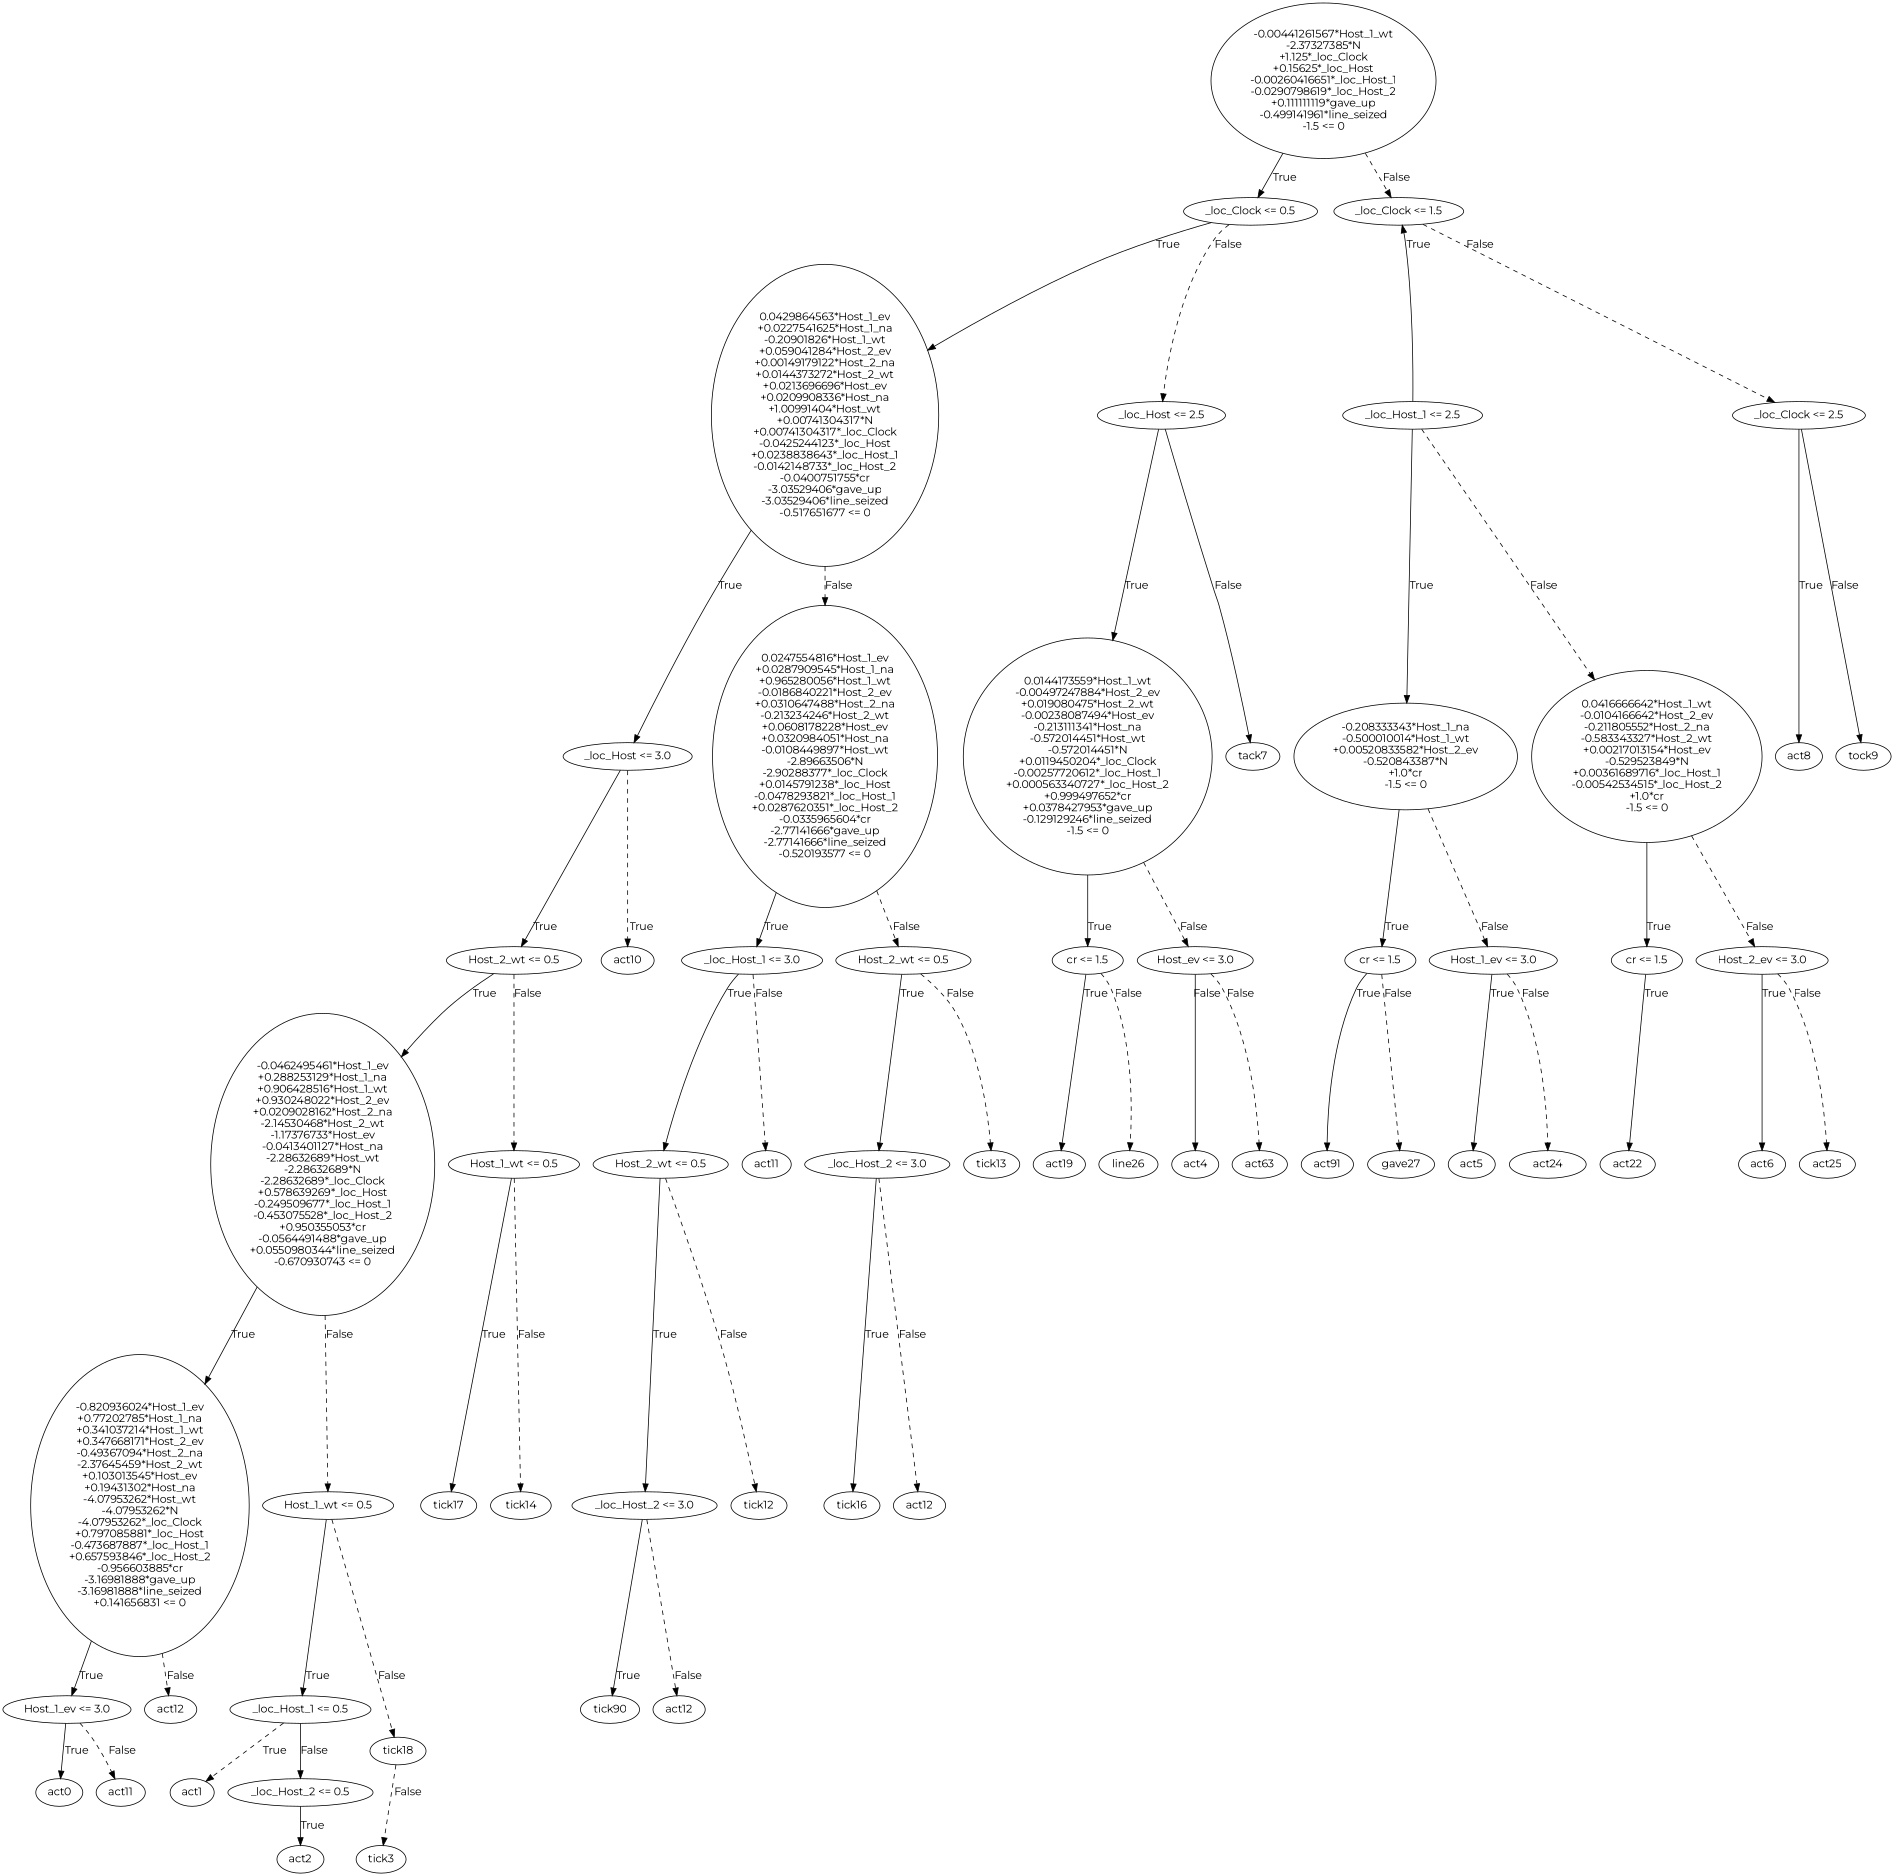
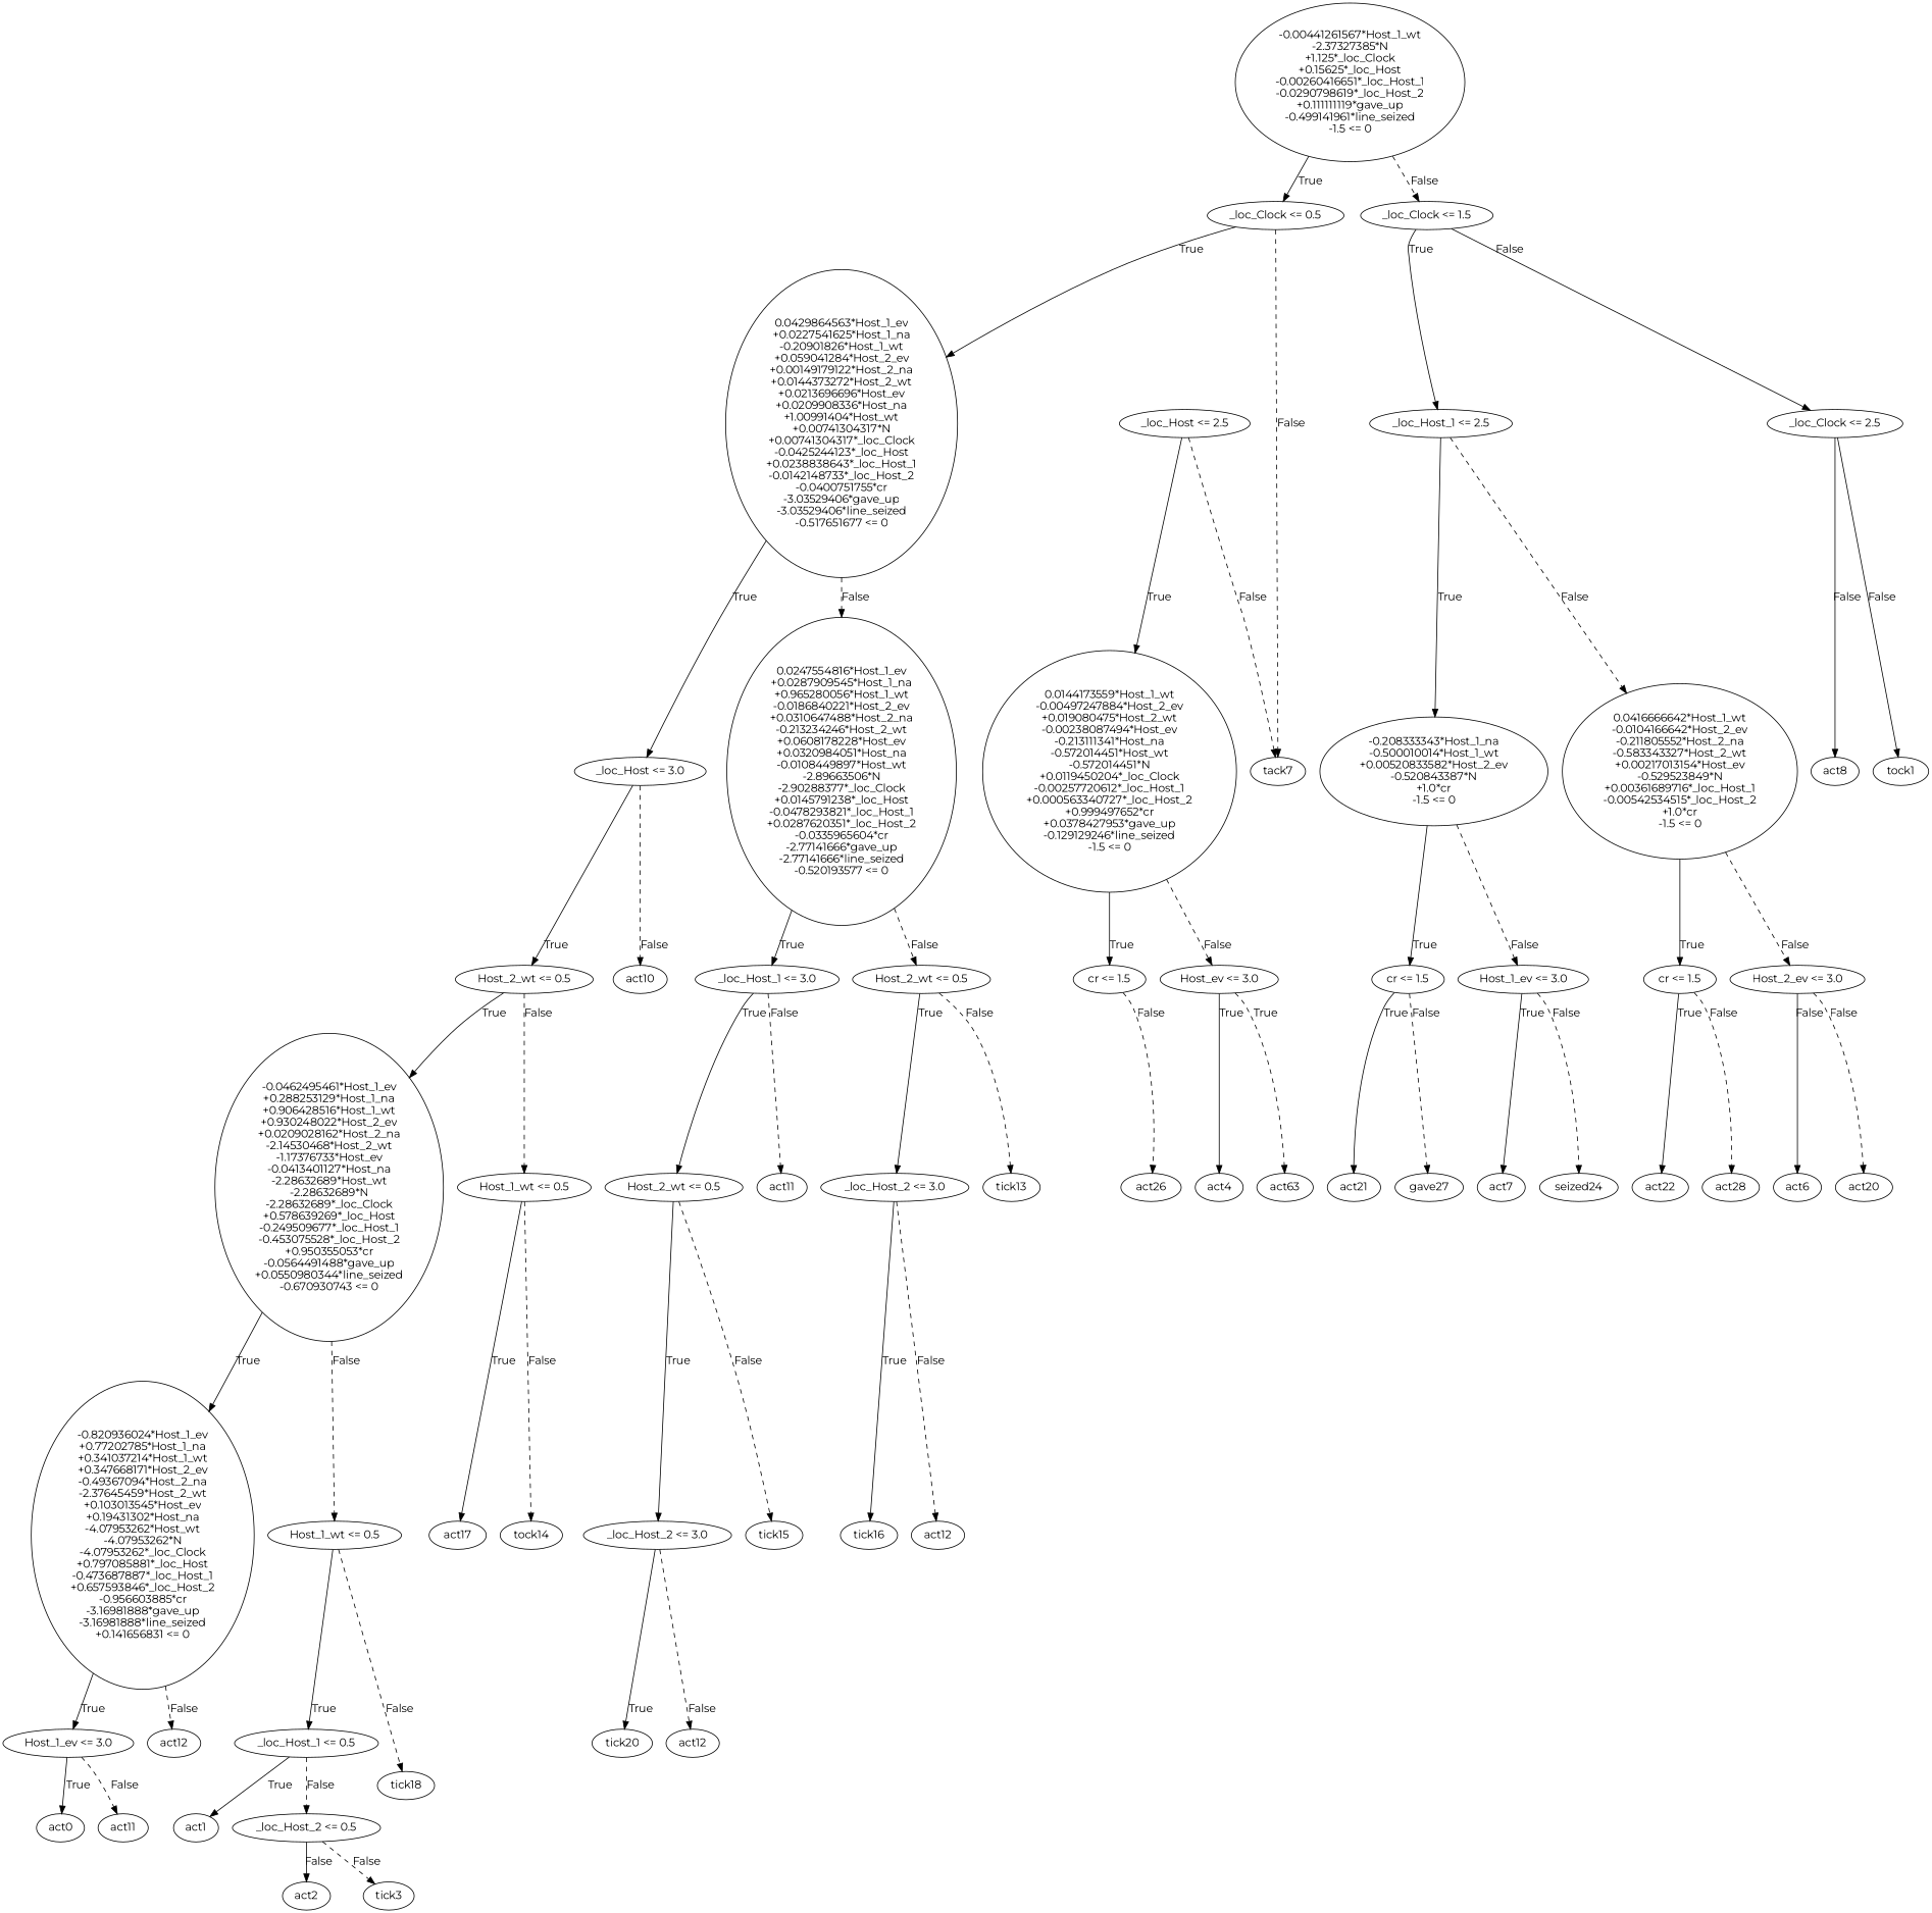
  digraph {
    fontname=Montserrat
    node [fontname=Montserrat]
    edge [fontname=Montserrat]
    n1 [label="-0.00441261567*Host_1_wt\n-2.37327385*N\n+1.125*_loc_Clock\n+0.15625*_loc_Host\n-0.00260416651*_loc_Host_1\n-0.0290798619*_loc_Host_2\n+0.111111119*gave_up\n-0.499141961*line_seized\n-1.5 <= 0"]
    n2 [label="_loc_Clock <= 0.5"]
    n3 [label="_loc_Clock <= 1.5"]
    n4 [label="0.0429864563*Host_1_ev\n+0.0227541625*Host_1_na\n-0.20901826*Host_1_wt\n+0.059041284*Host_2_ev\n+0.00149179122*Host_2_na\n+0.0144373272*Host_2_wt\n+0.0213696696*Host_ev\n+0.0209908336*Host_na\n+1.00991404*Host_wt\n+0.00741304317*N\n+0.00741304317*_loc_Clock\n-0.0425244123*_loc_Host\n+0.0238838643*_loc_Host_1\n-0.0142148733*_loc_Host_2\n-0.0400751755*cr\n-3.03529406*gave_up\n-3.03529406*line_seized\n-0.517651677 <= 0"]
    n5 [label="_loc_Host <= 2.5"]
    n6 [label="_loc_Host_1 <= 2.5"]
    n7 [label="_loc_Clock <= 2.5"]
    n8 [label="_loc_Host <= 3.0"]
    n9 [label="0.0247554816*Host_1_ev\n+0.0287909545*Host_1_na\n+0.965280056*Host_1_wt\n-0.0186840221*Host_2_ev\n+0.0310647488*Host_2_na\n-0.213234246*Host_2_wt\n+0.0608178228*Host_ev\n+0.0320984051*Host_na\n-0.0108449897*Host_wt\n-2.89663506*N\n-2.90288377*_loc_Clock\n+0.0145791238*_loc_Host\n-0.0478293821*_loc_Host_1\n+0.0287620351*_loc_Host_2\n-0.0335965604*cr\n-2.77141666*gave_up\n-2.77141666*line_seized\n-0.520193577 <= 0"]
    n10 [label="0.0144173559*Host_1_wt\n-0.00497247884*Host_2_ev\n+0.019080475*Host_2_wt\n-0.00238087494*Host_ev\n-0.213111341*Host_na\n-0.572014451*Host_wt\n-0.572014451*N\n+0.0119450204*_loc_Clock\n-0.00257720612*_loc_Host_1\n+0.000563340727*_loc_Host_2\n+0.999497652*cr\n+0.0378427953*gave_up\n-0.129129246*line_seized\n-1.5 <= 0"]
    n11 [label=tack7]
    n12 [label="Host_2_wt <= 0.5"]
    n13 [label=act10]
    n14 [label="_loc_Host_1 <= 3.0"]
    n15 [label="Host_2_wt <= 0.5"]
    n16 [label="-0.0462495461*Host_1_ev\n+0.288253129*Host_1_na\n+0.906428516*Host_1_wt\n+0.930248022*Host_2_ev\n+0.0209028162*Host_2_na\n-2.14530468*Host_2_wt\n-1.17376733*Host_ev\n-0.0413401127*Host_na\n-2.28632689*Host_wt\n-2.28632689*N\n-2.28632689*_loc_Clock\n+0.578639269*_loc_Host\n-0.249509677*_loc_Host_1\n-0.453075528*_loc_Host_2\n+0.950355053*cr\n-0.0564491488*gave_up\n+0.0550980344*line_seized\n-0.670930743 <= 0"]
    n17 [label="Host_1_wt <= 0.5"]
    n18 [label="-0.820936024*Host_1_ev\n+0.77202785*Host_1_na\n+0.341037214*Host_1_wt\n+0.347668171*Host_2_ev\n-0.49367094*Host_2_na\n-2.37645459*Host_2_wt\n+0.103013545*Host_ev\n+0.19431302*Host_na\n-4.07953262*Host_wt\n-4.07953262*N\n-4.07953262*_loc_Clock\n+0.797085881*_loc_Host\n-0.473687887*_loc_Host_1\n+0.657593846*_loc_Host_2\n-0.956603885*cr\n-3.16981888*gave_up\n-3.16981888*line_seized\n+0.141656831 <= 0"]
    n19 [label="Host_1_wt <= 0.5"]
-   n20 [label=tick17]
-   n21 [label=tick14]
+   n20 [label=act17]
+   n21 [label=tock14]
    n22 [label="Host_1_ev <= 3.0"]
    n23 [label=act12]
    n24 [label="_loc_Host_1 <= 0.5"]
    n25 [label=tick18]
    n26 [label=act0]
    n27 [label=act11]
    n28 [label=act1]
    n29 [label="_loc_Host_2 <= 0.5"]
    n30 [label=act2]
    n31 [label=tick3]
    n32 [label="Host_2_wt <= 0.5"]
    n33 [label=act11]
    n34 [label="_loc_Host_2 <= 3.0"]
    n35 [label=tick13]
    n36 [label="_loc_Host_2 <= 3.0"]
-   n37 [label=tick12]
-   n38 [label=tick90]
+   n37 [label=tick15]
+   n38 [label=tick20]
    n39 [label=act12]
    n40 [label=tick16]
    n41 [label=act12]
    n42 [label="cr <= 1.5"]
    n43 [label="Host_ev <= 3.0"]
-   n44 [label=act19]
-   n45 [label=line26]
+   n45 [label=act26]
    n46 [label=act4]
    n47 [label=act63]
    n48 [label="-0.208333343*Host_1_na\n-0.500010014*Host_1_wt\n+0.00520833582*Host_2_ev\n-0.520843387*N\n+1.0*cr\n-1.5 <= 0"]
    n49 [label="0.0416666642*Host_1_wt\n-0.0104166642*Host_2_ev\n-0.211805552*Host_2_na\n-0.583343327*Host_2_wt\n+0.00217013154*Host_ev\n-0.529523849*N\n+0.00361689716*_loc_Host_1\n-0.00542534515*_loc_Host_2\n+1.0*cr\n-1.5 <= 0"]
    n50 [label=act8]
-   n51 [label=tock9]
+   n51 [label=tock1]
    n52 [label="cr <= 1.5"]
    n53 [label="Host_1_ev <= 3.0"]
    n54 [label="cr <= 1.5"]
    n55 [label="Host_2_ev <= 3.0"]
-   n56 [label=act91]
+   n56 [label=act21]
    n57 [label=gave27]
-   n58 [label=act5]
-   n59 [label=act24]
+   n58 [label=act7]
+   n59 [label=seized24]
    n60 [label=act22]
+   n61 [label=act28]
    n62 [label=act6]
-   n63 [label=act25]
+   n63 [label=act20]
    n1 -> n2 [label=True]
    n1 -> n3 [label=False style=dashed]
    n2 -> n4 [label=True]
-   n2 -> n5 [label=False style=dashed]
-   n6 -> n3 [label=True]
-   n3 -> n7 [label=False style=dashed]
+   n2 -> n11 [label=False style=dashed]
+   n3 -> n6 [label=True]
+   n3 -> n7 [label=False style=solid]
    n4 -> n8 [label=True]
    n4 -> n9 [label=False style=dashed]
    n5 -> n10 [label=True]
-   n5 -> n11 [label=False style=solid]
+   n5 -> n11 [label=False style=dashed]
    n6 -> n48 [label=True]
    n6 -> n49 [label=False style=dashed]
-   n7 -> n50 [label=True]
+   n7 -> n50 [label=False]
    n7 -> n51 [label=False style=solid]
    n8 -> n12 [label=True]
-   n8 -> n13 [label=True style=dashed]
+   n8 -> n13 [label=False style=dashed]
    n9 -> n14 [label=True]
    n9 -> n15 [label=False style=dashed]
    n10 -> n42 [label=True]
    n10 -> n43 [label=False style=dashed]
    n12 -> n16 [label=True]
    n12 -> n17 [label=False style=dashed]
    n14 -> n32 [label=True]
    n14 -> n33 [label=False style=dashed]
    n15 -> n34 [label=True]
    n15 -> n35 [label=False style=dashed]
    n16 -> n18 [label=True]
    n16 -> n19 [label=False style=dashed]
    n17 -> n20 [label=True]
    n17 -> n21 [label=False style=dashed]
    n18 -> n22 [label=True]
    n18 -> n23 [label=False style=dashed]
    n19 -> n24 [label=True]
    n19 -> n25 [label=False style=dashed]
    n22 -> n26 [label=True]
    n22 -> n27 [label=False style=dashed]
-   n24 -> n28 [label=True style=dashed]
-   n24 -> n29 [label=False style=solid]
-   n29 -> n30 [label=True]
-   n25 -> n31 [label=False style=dashed]
+   n24 -> n28 [label=True]
+   n24 -> n29 [label=False style=dashed]
+   n29 -> n30 [label=False]
+   n29 -> n31 [label=False style=dashed]
    n32 -> n36 [label=True]
    n32 -> n37 [label=False style=dashed]
    n34 -> n40 [label=True]
    n34 -> n41 [label=False style=dashed]
    n36 -> n38 [label=True]
    n36 -> n39 [label=False style=dashed]
-   n42 -> n44 [label=True]
    n42 -> n45 [label=False style=dashed]
-   n43 -> n46 [label=False]
-   n43 -> n47 [label=False style=dashed]
+   n43 -> n46 [label=True]
+   n43 -> n47 [label=True style=dashed]
    n48 -> n52 [label=True]
    n48 -> n53 [label=False style=dashed]
    n49 -> n54 [label=True]
    n49 -> n55 [label=False style=dashed]
    n52 -> n56 [label=True]
    n52 -> n57 [label=False style=dashed]
    n53 -> n58 [label=True]
    n53 -> n59 [label=False style=dashed]
    n54 -> n60 [label=True]
-   n55 -> n62 [label=True]
+   n54 -> n61 [label=False style=dashed]
+   n55 -> n62 [label=False]
    n55 -> n63 [label=False style=dashed]
  }
